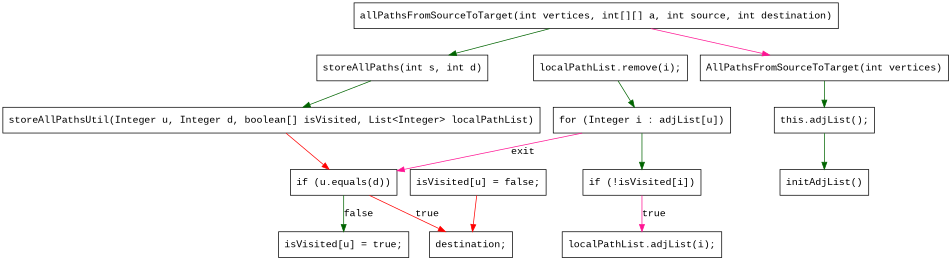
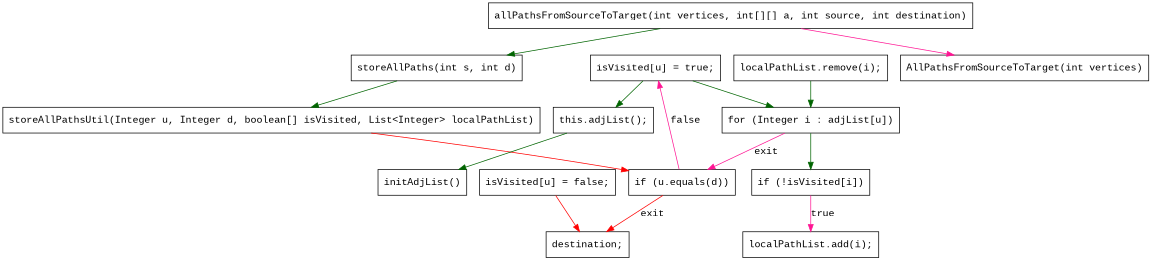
  digraph {
    fontname="Liberation Mono"
    node [fontname="Liberation Mono" shape=box]
    edge [color=darkgreen fontname="Liberation Mono"]
    n1 [label="initAdjList()"]
    n2 [label="storeAllPaths(int s, int d)"]
    n3 [label="storeAllPathsUtil(Integer u, Integer d, boolean[] isVisited, List<Integer> localPathList)"]
    n4 [label="if (u.equals(d))"]
    n5 [label="isVisited[u] = true;"]
    n6 [label="destination;"]
    n7 [label="allPathsFromSourceToTarget(int vertices, int[][] a, int source, int destination)"]
    n8 [label="AllPathsFromSourceToTarget(int vertices)"]
    n9 [label="this.adjList();"]
    n10 [label="for (Integer i : adjList[u])"]
    n11 [label="if (!isVisited[i])"]
    n12 [label="isVisited[u] = false;"]
-   n13 [label="localPathList.adjList(i);"]
+   n13 [label="localPathList.add(i);"]
    n14 [label="localPathList.remove(i);"]
    n2 -> n3
    n3 -> n4 [color=red]
-   n4 -> n5 [label=false]
-   n4 -> n6 [color=red label=true]
+   n4 -> n5 [color=deeppink label=false]
+   n4 -> n6 [color=red label=exit]
+   n5 -> n10
    n7 -> n2
    n7 -> n8 [color=deeppink]
-   n8 -> n9
+   n5 -> n9
    n9 -> n1
    n10 -> n4 [color=deeppink label=exit]
    n10 -> n11
    n11 -> n13 [color=deeppink label=true]
    n12 -> n6 [color=red]
    n14 -> n10
  }
